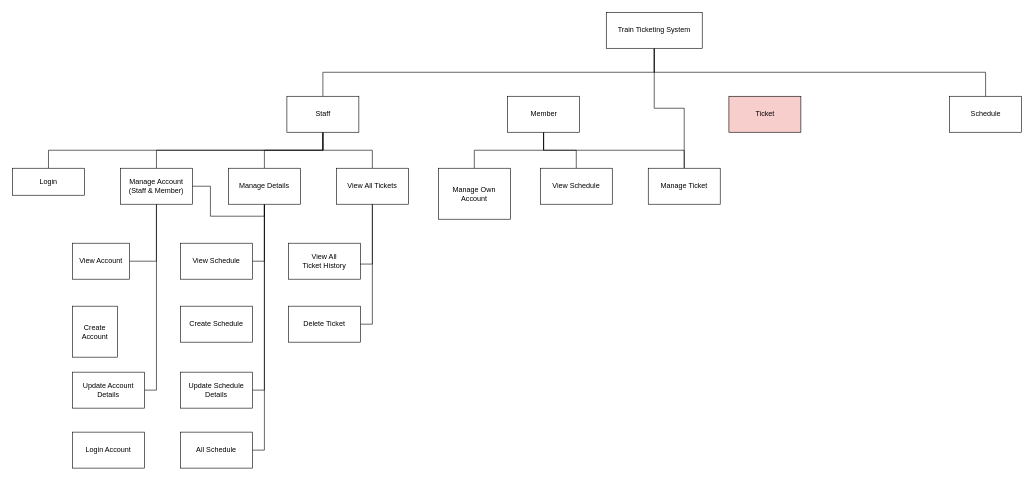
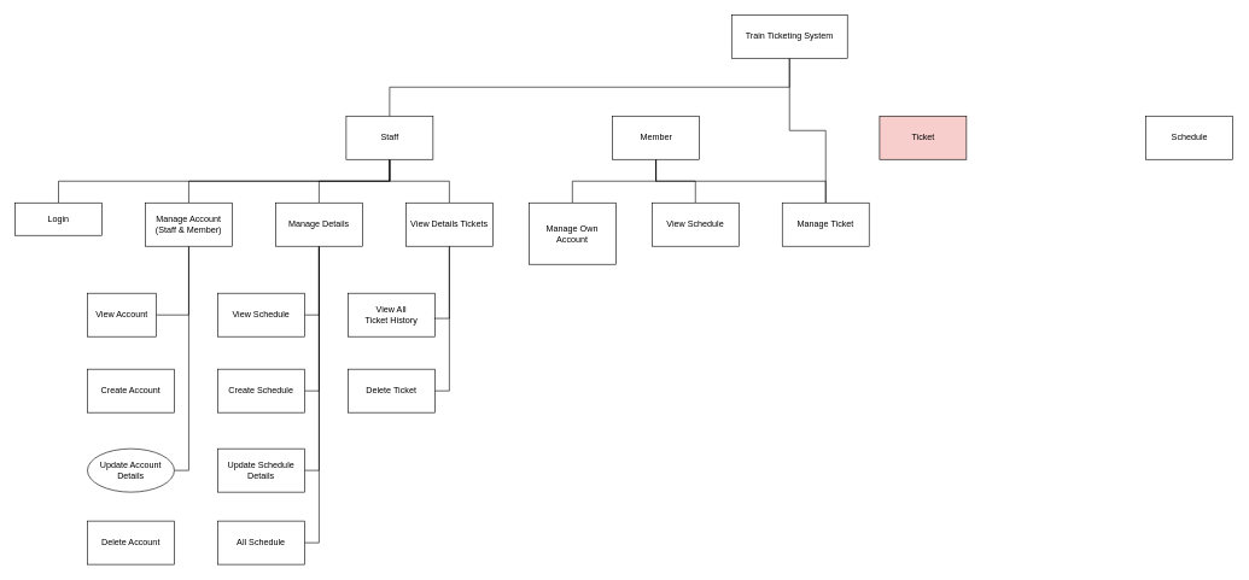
  <mxCell id="0" />
  <mxCell id="1" parent="0" />
  <mxCell id="2" style="edgeStyle=orthogonalEdgeStyle;rounded=0;orthogonalLoop=1;jettySize=auto;html=1;exitX=0.5;exitY=1;exitDx=0;exitDy=0;entryX=0.5;entryY=0;entryDx=0;entryDy=0;endArrow=none;endFill=0;" edge="1" parent="1" source="6" target="19"><mxGeometry relative="1" as="geometry" /></mxCell>
  <mxCell id="3" style="edgeStyle=orthogonalEdgeStyle;rounded=0;orthogonalLoop=1;jettySize=auto;html=1;exitX=0.5;exitY=1;exitDx=0;exitDy=0;entryX=0.5;entryY=0;entryDx=0;entryDy=0;endArrow=none;endFill=0;" edge="1" parent="1" source="6" target="24"><mxGeometry relative="1" as="geometry" /></mxCell>
  <mxCell id="4" style="edgeStyle=orthogonalEdgeStyle;rounded=0;orthogonalLoop=1;jettySize=auto;html=1;exitX=0.5;exitY=1;exitDx=0;exitDy=0;entryX=0.5;entryY=0;entryDx=0;entryDy=0;endArrow=none;endFill=0;" edge="1" parent="1" source="6" target="26"><mxGeometry relative="1" as="geometry" /></mxCell>
  <mxCell id="5" style="edgeStyle=orthogonalEdgeStyle;rounded=0;orthogonalLoop=1;jettySize=auto;html=1;exitX=0.5;exitY=1;exitDx=0;exitDy=0;endArrow=none;endFill=0;" edge="1" parent="1" source="6" target="31"><mxGeometry relative="1" as="geometry" /></mxCell>
  <mxCell id="6" value="Staff" style="rounded=0;whiteSpace=wrap;html=1;" vertex="1" parent="1"><mxGeometry x="477.5" y="160" width="120" height="60" as="geometry" /></mxCell>
  <mxCell id="7" style="edgeStyle=orthogonalEdgeStyle;rounded=0;orthogonalLoop=1;jettySize=auto;html=1;exitX=0.5;exitY=1;exitDx=0;exitDy=0;entryX=0.5;entryY=0;entryDx=0;entryDy=0;endArrow=none;endFill=0;" edge="1" parent="1" source="10" target="39"><mxGeometry relative="1" as="geometry" /></mxCell>
  <mxCell id="8" style="edgeStyle=orthogonalEdgeStyle;rounded=0;orthogonalLoop=1;jettySize=auto;html=1;exitX=0.5;exitY=1;exitDx=0;exitDy=0;entryX=0.5;entryY=0;entryDx=0;entryDy=0;endArrow=none;endFill=0;" edge="1" parent="1" source="10" target="40"><mxGeometry relative="1" as="geometry" /></mxCell>
  <mxCell id="9" style="edgeStyle=orthogonalEdgeStyle;rounded=0;orthogonalLoop=1;jettySize=auto;html=1;exitX=0.5;exitY=1;exitDx=0;exitDy=0;entryX=0.5;entryY=0;entryDx=0;entryDy=0;endArrow=none;endFill=0;" edge="1" parent="1" source="10" target="41"><mxGeometry relative="1" as="geometry" /></mxCell>
  <mxCell id="10" value="Member" style="rounded=0;whiteSpace=wrap;html=1;" vertex="1" parent="1"><mxGeometry x="845.5" y="160" width="120" height="60" as="geometry" /></mxCell>
  <mxCell id="11" value="Ticket" style="rounded=0;whiteSpace=wrap;html=1;fillColor=#f8cecc;" vertex="1" parent="1"><mxGeometry x="1214.5" y="160" width="120" height="60" as="geometry" /></mxCell>
  <mxCell id="12" value="Schedule" style="rounded=0;whiteSpace=wrap;html=1;" vertex="1" parent="1"><mxGeometry x="1582.5" y="160" width="120" height="60" as="geometry" /></mxCell>
  <mxCell id="13" style="edgeStyle=orthogonalEdgeStyle;rounded=0;orthogonalLoop=1;jettySize=auto;html=1;exitX=0.5;exitY=1;exitDx=0;exitDy=0;entryX=0.5;entryY=0;entryDx=0;entryDy=0;endArrow=none;endFill=0;" edge="1" parent="1" source="16" target="6"><mxGeometry relative="1" as="geometry" /></mxCell>
  <mxCell id="14" style="edgeStyle=orthogonalEdgeStyle;rounded=0;orthogonalLoop=1;jettySize=auto;html=1;exitX=0.5;exitY=1;exitDx=0;exitDy=0;endArrow=none;endFill=0;" edge="1" parent="1" source="16" target="40"><mxGeometry relative="1" as="geometry" /></mxCell>
- <mxCell id="15" style="edgeStyle=orthogonalEdgeStyle;rounded=0;orthogonalLoop=1;jettySize=auto;html=1;exitX=0.5;exitY=1;exitDx=0;exitDy=0;entryX=0.5;entryY=0;entryDx=0;entryDy=0;endArrow=none;endFill=0;" edge="1" parent="1" source="16" target="12"><mxGeometry relative="1" as="geometry" /></mxCell>
  <mxCell id="16" value="Train Ticketing System" style="rounded=0;whiteSpace=wrap;html=1;" vertex="1" parent="1"><mxGeometry x="1010" y="20" width="160" height="60" as="geometry" /></mxCell>
  <mxCell id="17" style="edgeStyle=orthogonalEdgeStyle;rounded=0;orthogonalLoop=1;jettySize=auto;html=1;exitX=0.5;exitY=1;exitDx=0;exitDy=0;entryX=1;entryY=0.5;entryDx=0;entryDy=0;endArrow=none;endFill=0;" edge="1" parent="1" source="19" target="27"><mxGeometry relative="1" as="geometry" /></mxCell>
  <mxCell id="18" style="edgeStyle=orthogonalEdgeStyle;rounded=0;orthogonalLoop=1;jettySize=auto;html=1;exitX=0.5;exitY=1;exitDx=0;exitDy=0;entryX=1;entryY=0.5;entryDx=0;entryDy=0;endArrow=none;endFill=0;" edge="1" parent="1" source="19" target="30"><mxGeometry relative="1" as="geometry" /></mxCell>
  <mxCell id="19" value="Manage Account&lt;br&gt;(Staff &amp;amp; Member)" style="rounded=0;whiteSpace=wrap;html=1;" vertex="1" parent="1"><mxGeometry x="200" y="280" width="120" height="60" as="geometry" /></mxCell>
  <mxCell id="20" style="edgeStyle=orthogonalEdgeStyle;rounded=0;orthogonalLoop=1;jettySize=auto;html=1;exitX=0.5;exitY=1;exitDx=0;exitDy=0;entryX=1;entryY=0.5;entryDx=0;entryDy=0;endArrow=none;endFill=0;" edge="1" parent="1" source="24" target="32"><mxGeometry relative="1" as="geometry" /></mxCell>
- <mxCell id="21" style="edgeStyle=orthogonalEdgeStyle;rounded=0;orthogonalLoop=1;jettySize=auto;html=1;exitX=0.5;exitY=1;exitDx=0;exitDy=0;endArrow=none;endFill=0;" edge="1" parent="1" source="24" target="19"><mxGeometry relative="1" as="geometry" /></mxCell>
+ <mxCell id="21" style="edgeStyle=orthogonalEdgeStyle;rounded=0;orthogonalLoop=1;jettySize=auto;html=1;exitX=0.5;exitY=1;exitDx=0;exitDy=0;entryX=1;entryY=0.5;entryDx=0;entryDy=0;endArrow=none;endFill=0;" edge="1" parent="1" source="24" target="33"><mxGeometry relative="1" as="geometry" /></mxCell>
  <mxCell id="22" style="edgeStyle=orthogonalEdgeStyle;rounded=0;orthogonalLoop=1;jettySize=auto;html=1;exitX=0.5;exitY=1;exitDx=0;exitDy=0;entryX=1;entryY=0.5;entryDx=0;entryDy=0;endArrow=none;endFill=0;" edge="1" parent="1" source="24" target="34"><mxGeometry relative="1" as="geometry" /></mxCell>
  <mxCell id="23" style="edgeStyle=orthogonalEdgeStyle;rounded=0;orthogonalLoop=1;jettySize=auto;html=1;exitX=0.5;exitY=1;exitDx=0;exitDy=0;entryX=1;entryY=0.5;entryDx=0;entryDy=0;endArrow=none;endFill=0;" edge="1" parent="1" source="24" target="35"><mxGeometry relative="1" as="geometry" /></mxCell>
  <mxCell id="24" value="Manage Details" style="rounded=0;whiteSpace=wrap;html=1;" vertex="1" parent="1"><mxGeometry x="380" y="280" width="120" height="60" as="geometry" /></mxCell>
  <mxCell id="25" style="edgeStyle=orthogonalEdgeStyle;rounded=0;orthogonalLoop=1;jettySize=auto;html=1;exitX=0.5;exitY=1;exitDx=0;exitDy=0;entryX=1;entryY=0.5;entryDx=0;entryDy=0;endArrow=none;endFill=0;" edge="1" parent="1" source="26" target="37"><mxGeometry relative="1" as="geometry" /></mxCell>
- <mxCell id="26" value="View All Tickets" style="rounded=0;whiteSpace=wrap;html=1;" vertex="1" parent="1"><mxGeometry x="560" y="280" width="120" height="60" as="geometry" /></mxCell>
+ <mxCell id="26" value="View Details Tickets" style="rounded=0;whiteSpace=wrap;html=1;" vertex="1" parent="1"><mxGeometry x="560" y="280" width="120" height="60" as="geometry" /></mxCell>
  <mxCell id="27" value="View Account" style="rounded=0;whiteSpace=wrap;html=1;" vertex="1" parent="1"><mxGeometry x="120" y="405" width="95" height="60" as="geometry" /></mxCell>
- <mxCell id="28" value="Create Account" style="rounded=0;whiteSpace=wrap;html=1;" vertex="1" parent="1"><mxGeometry x="120" y="510" width="75" height="85" as="geometry" /></mxCell>
- <mxCell id="29" value="Login Account" style="rounded=0;whiteSpace=wrap;html=1;" vertex="1" parent="1"><mxGeometry x="120" y="720" width="120" height="60" as="geometry" /></mxCell>
- <mxCell id="30" value="Update Account Details" style="rounded=0;whiteSpace=wrap;html=1;" vertex="1" parent="1"><mxGeometry x="120" y="620" width="120" height="60" as="geometry" /></mxCell>
+ <mxCell id="28" value="Create Account" style="rounded=0;whiteSpace=wrap;html=1;" vertex="1" parent="1"><mxGeometry x="120" y="510" width="120" height="60" as="geometry" /></mxCell>
+ <mxCell id="29" value="Delete Account" style="rounded=0;whiteSpace=wrap;html=1;" vertex="1" parent="1"><mxGeometry x="120" y="720" width="120" height="60" as="geometry" /></mxCell>
+ <mxCell id="30" value="Update Account Details" style="ellipse;whiteSpace=wrap;html=1;" vertex="1" parent="1"><mxGeometry x="120" y="620" width="120" height="60" as="geometry" /></mxCell>
  <mxCell id="31" value="Login" style="rounded=0;whiteSpace=wrap;html=1;" vertex="1" parent="1"><mxGeometry x="20" y="280" width="120" height="45" as="geometry" /></mxCell>
  <mxCell id="32" value="View Schedule" style="rounded=0;whiteSpace=wrap;html=1;" vertex="1" parent="1"><mxGeometry x="300" y="405" width="120" height="60" as="geometry" /></mxCell>
  <mxCell id="33" value="Create Schedule" style="rounded=0;whiteSpace=wrap;html=1;" vertex="1" parent="1"><mxGeometry x="300" y="510" width="120" height="60" as="geometry" /></mxCell>
  <mxCell id="34" value="Update Schedule Details" style="rounded=0;whiteSpace=wrap;html=1;" vertex="1" parent="1"><mxGeometry x="300" y="620" width="120" height="60" as="geometry" /></mxCell>
  <mxCell id="35" value="All Schedule" style="rounded=0;whiteSpace=wrap;html=1;" vertex="1" parent="1"><mxGeometry x="300" y="720" width="120" height="60" as="geometry" /></mxCell>
  <mxCell id="36" value="View All&lt;div&gt;Ticket History&lt;/div&gt;" style="rounded=0;whiteSpace=wrap;html=1;" vertex="1" parent="1"><mxGeometry x="480" y="405" width="120" height="60" as="geometry" /></mxCell>
  <mxCell id="37" value="Delete Ticket" style="rounded=0;whiteSpace=wrap;html=1;" vertex="1" parent="1"><mxGeometry x="480" y="510" width="120" height="60" as="geometry" /></mxCell>
  <mxCell id="38" style="edgeStyle=orthogonalEdgeStyle;rounded=0;orthogonalLoop=1;jettySize=auto;html=1;exitX=0.5;exitY=1;exitDx=0;exitDy=0;entryX=0.993;entryY=0.58;entryDx=0;entryDy=0;entryPerimeter=0;strokeColor=default;endArrow=none;endFill=0;" edge="1" parent="1" source="26" target="36"><mxGeometry relative="1" as="geometry" /></mxCell>
  <mxCell id="39" value="Manage Own&lt;div&gt;Account&lt;/div&gt;" style="rounded=0;whiteSpace=wrap;html=1;" vertex="1" parent="1"><mxGeometry x="730" y="280" width="120" height="85" as="geometry" /></mxCell>
  <mxCell id="40" value="Manage Ticket" style="rounded=0;whiteSpace=wrap;html=1;" vertex="1" parent="1"><mxGeometry x="1080" y="280" width="120" height="60" as="geometry" /></mxCell>
  <mxCell id="41" value="View Schedule" style="rounded=0;whiteSpace=wrap;html=1;" vertex="1" parent="1"><mxGeometry x="900" y="280" width="120" height="60" as="geometry" /></mxCell>
